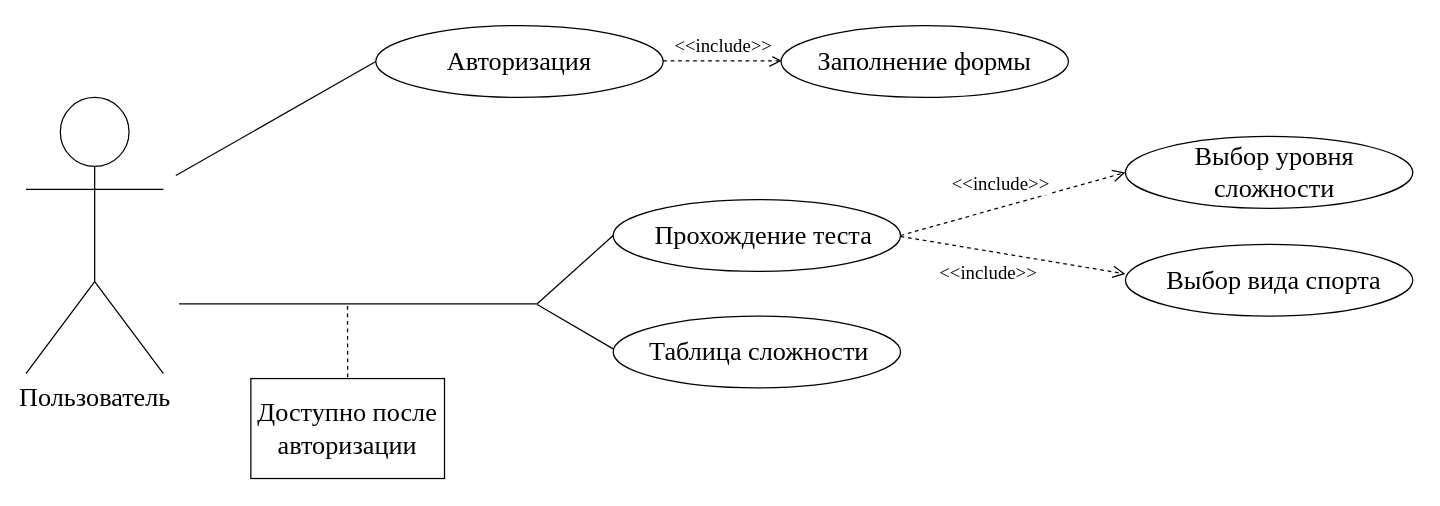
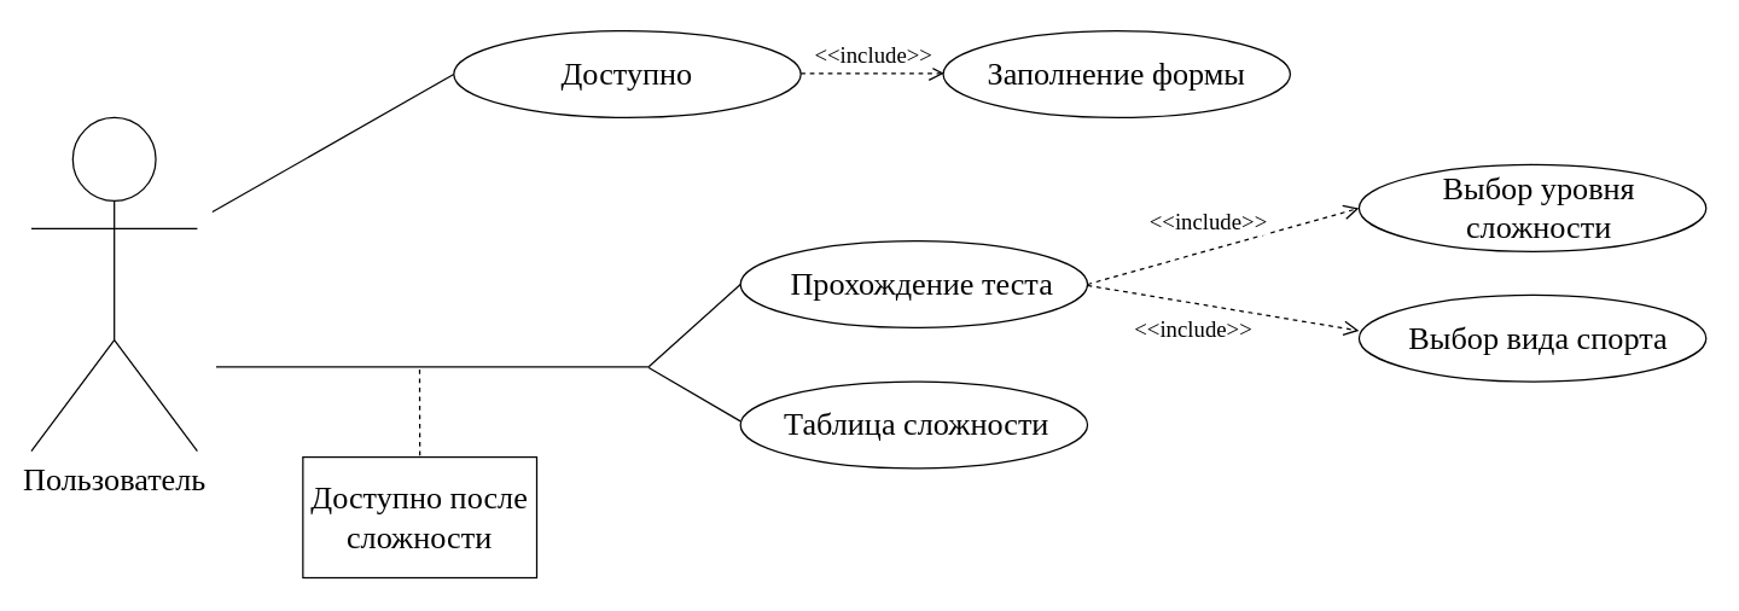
  <mxCell id="0" />
  <mxCell id="1" parent="0" />
  <mxCell id="2" value="" style="ellipse;whiteSpace=wrap;html=1;fillColor=default;fontSize=21;fontFamily=isocpeur;" vertex="1" parent="1"><mxGeometry x="624.38" y="20" width="230" height="57.5" as="geometry" /></mxCell>
  <mxCell id="3" value="" style="ellipse;whiteSpace=wrap;html=1;fillColor=default;fontSize=21;fontFamily=isocpeur;" vertex="1" parent="1"><mxGeometry x="300" y="20" width="230" height="57.5" as="geometry" /></mxCell>
  <mxCell id="4" value="&lt;font style=&quot;font-size: 21px;&quot;&gt;Пользователь&lt;/font&gt;" style="shape=umlActor;verticalLabelPosition=bottom;verticalAlign=top;html=1;fontSize=21;fontFamily=isocpeur;" parent="1" vertex="1"><mxGeometry x="20" y="77.5" width="110" height="221" as="geometry" /></mxCell>
- <mxCell id="5" value="&lt;font style=&quot;font-size: 21px;&quot;&gt;Авторизация&lt;/font&gt;" style="text;html=1;align=center;verticalAlign=middle;whiteSpace=wrap;rounded=0;fontSize=21;fontFamily=isocpeur;" vertex="1" parent="1"><mxGeometry x="340" y="33.75" width="150" height="30" as="geometry" /></mxCell>
- <mxCell id="6" value="&lt;font style=&quot;font-size: 21px;&quot;&gt;Доступно после авторизации&lt;/font&gt;" style="html=1;whiteSpace=wrap;fontSize=21;fontFamily=isocpeur;" vertex="1" parent="1"><mxGeometry x="200" y="302.5" width="155" height="80" as="geometry" /></mxCell>
+ <mxCell id="5" value="&lt;font style=&quot;font-size: 21px;&quot;&gt;Доступно&lt;/font&gt;" style="text;html=1;align=center;verticalAlign=middle;whiteSpace=wrap;rounded=0;fontSize=21;fontFamily=isocpeur;" vertex="1" parent="1"><mxGeometry x="340" y="33.75" width="150" height="30" as="geometry" /></mxCell>
+ <mxCell id="6" value="&lt;font style=&quot;font-size: 21px;&quot;&gt;Доступно после сложности&lt;/font&gt;" style="html=1;whiteSpace=wrap;fontSize=21;fontFamily=isocpeur;" vertex="1" parent="1"><mxGeometry x="200" y="302.5" width="155" height="80" as="geometry" /></mxCell>
  <mxCell id="7" value="" style="endArrow=none;html=1;rounded=0;fontSize=21;fontFamily=isocpeur;entryX=0;entryY=0.5;entryDx=0;entryDy=0;" edge="1" parent="1" target="3"><mxGeometry width="50" height="50" relative="1" as="geometry"><mxPoint x="140" y="140" as="sourcePoint" /><mxPoint x="490" y="97.5" as="targetPoint" /></mxGeometry></mxCell>
  <mxCell id="8" value="&lt;font style=&quot;font-size: 15px;&quot;&gt;&amp;lt;&amp;lt;include&amp;gt;&amp;gt;&lt;/font&gt;" style="html=1;verticalAlign=bottom;endArrow=open;dashed=1;endSize=8;curved=0;rounded=0;fontFamily=isocpeur;" edge="1" parent="1"><mxGeometry relative="1" as="geometry"><mxPoint x="530" y="48.14" as="sourcePoint" /><mxPoint x="625" y="48.14" as="targetPoint" /></mxGeometry></mxCell>
  <mxCell id="9" value="&lt;font style=&quot;font-size: 21px;&quot;&gt;Заполнение формы&lt;/font&gt;" style="text;html=1;align=center;verticalAlign=middle;whiteSpace=wrap;rounded=0;fontSize=21;fontFamily=isocpeur;" vertex="1" parent="1"><mxGeometry x="648.76" y="33.75" width="181.25" height="30" as="geometry" /></mxCell>
  <mxCell id="10" value="" style="ellipse;whiteSpace=wrap;html=1;fillColor=default;fontSize=21;fontFamily=isocpeur;" vertex="1" parent="1"><mxGeometry x="490" y="159.25" width="230" height="57.5" as="geometry" /></mxCell>
  <mxCell id="11" value="&lt;font style=&quot;font-size: 21px;&quot;&gt;Прохождение теста&lt;/font&gt;" style="text;html=1;align=center;verticalAlign=middle;whiteSpace=wrap;rounded=0;fontSize=21;fontFamily=isocpeur;" vertex="1" parent="1"><mxGeometry x="520" y="173" width="181.25" height="30" as="geometry" /></mxCell>
  <mxCell id="12" value="&lt;font style=&quot;font-size: 15px;&quot;&gt;&amp;lt;&amp;lt;include&amp;gt;&amp;gt;&lt;/font&gt;" style="html=1;verticalAlign=bottom;endArrow=open;dashed=1;endSize=8;curved=0;rounded=0;exitX=1;exitY=0.5;exitDx=0;exitDy=0;fontFamily=isocpeur;entryX=0;entryY=0.5;entryDx=0;entryDy=0;" edge="1" parent="1" source="10" target="17"><mxGeometry x="-0.091" y="7" relative="1" as="geometry"><mxPoint x="1390" y="316.97" as="sourcePoint" /><mxPoint x="890" y="187.75" as="targetPoint" /><mxPoint as="offset" /></mxGeometry></mxCell>
  <mxCell id="13" value="" style="ellipse;whiteSpace=wrap;html=1;fillColor=default;fontSize=21;fontFamily=isocpeur;" vertex="1" parent="1"><mxGeometry x="490" y="252.5" width="230" height="57.5" as="geometry" /></mxCell>
  <mxCell id="14" value="&lt;font style=&quot;font-size: 21px;&quot;&gt;Таблица сложности&lt;/font&gt;" style="text;html=1;align=center;verticalAlign=middle;whiteSpace=wrap;rounded=0;fontSize=21;fontFamily=isocpeur;" vertex="1" parent="1"><mxGeometry x="514.38" y="266.25" width="185.62" height="30" as="geometry" /></mxCell>
  <mxCell id="15" value="" style="line;strokeWidth=1;fillColor=none;align=left;verticalAlign=middle;spacingTop=-1;spacingLeft=3;spacingRight=3;rotatable=0;labelPosition=right;points=[];portConstraint=eastwest;strokeColor=inherit;fontSize=21;fontFamily=isocpeur;" vertex="1" parent="1"><mxGeometry x="142.5" y="238.75" width="287.5" height="8" as="geometry" /></mxCell>
  <mxCell id="16" value="" style="endArrow=none;html=1;rounded=0;fontSize=21;fontFamily=isocpeur;exitX=0.998;exitY=0.462;exitDx=0;exitDy=0;exitPerimeter=0;entryX=0;entryY=0.5;entryDx=0;entryDy=0;" edge="1" parent="1" source="15" target="10"><mxGeometry width="50" height="50" relative="1" as="geometry"><mxPoint x="435" y="253.75" as="sourcePoint" /><mxPoint x="500" y="148.75" as="targetPoint" /></mxGeometry></mxCell>
  <mxCell id="17" value="" style="ellipse;whiteSpace=wrap;html=1;fillColor=default;fontSize=21;fontFamily=isocpeur;" vertex="1" parent="1"><mxGeometry x="900" y="108.75" width="230" height="57.5" as="geometry" /></mxCell>
  <mxCell id="18" value="&lt;font style=&quot;font-size: 21px;&quot;&gt;Выбор уровня сложности&lt;/font&gt;" style="text;html=1;align=center;verticalAlign=middle;whiteSpace=wrap;rounded=0;fontSize=21;fontFamily=isocpeur;" vertex="1" parent="1"><mxGeometry x="938.75" y="122.5" width="161.25" height="30" as="geometry" /></mxCell>
  <mxCell id="19" value="" style="ellipse;whiteSpace=wrap;html=1;fillColor=default;fontSize=21;fontFamily=isocpeur;" vertex="1" parent="1"><mxGeometry x="900" y="195" width="230" height="57.5" as="geometry" /></mxCell>
  <mxCell id="20" value="&lt;font style=&quot;font-size: 21px;&quot;&gt;Выбор вида спорта&lt;/font&gt;" style="text;html=1;align=center;verticalAlign=middle;whiteSpace=wrap;rounded=0;fontSize=21;fontFamily=isocpeur;" vertex="1" parent="1"><mxGeometry x="929.38" y="208.75" width="180" height="30" as="geometry" /></mxCell>
  <mxCell id="21" value="&lt;font style=&quot;font-size: 15px;&quot;&gt;&amp;lt;&amp;lt;include&amp;gt;&amp;gt;&lt;/font&gt;" style="html=1;verticalAlign=bottom;endArrow=open;dashed=1;endSize=8;curved=0;rounded=0;fontFamily=isocpeur;" edge="1" parent="1"><mxGeometry x="-0.171" y="-28" relative="1" as="geometry"><mxPoint x="720" y="188.75" as="sourcePoint" /><mxPoint x="900" y="218.75" as="targetPoint" /><mxPoint as="offset" /></mxGeometry></mxCell>
  <mxCell id="22" value="" style="endArrow=none;html=1;rounded=0;fontSize=21;fontFamily=isocpeur;exitX=0.997;exitY=0.552;exitDx=0;exitDy=0;exitPerimeter=0;" edge="1" parent="1" source="15"><mxGeometry width="50" height="50" relative="1" as="geometry"><mxPoint x="430" y="238.75" as="sourcePoint" /><mxPoint x="490" y="278.75" as="targetPoint" /></mxGeometry></mxCell>
  <mxCell id="23" value="" style="endArrow=none;dashed=1;html=1;rounded=0;entryX=0.5;entryY=0;entryDx=0;entryDy=0;" edge="1" parent="1" target="6"><mxGeometry width="50" height="50" relative="1" as="geometry"><mxPoint x="277.36" y="244.38" as="sourcePoint" /><mxPoint x="277.36" y="318.13" as="targetPoint" /></mxGeometry></mxCell>
